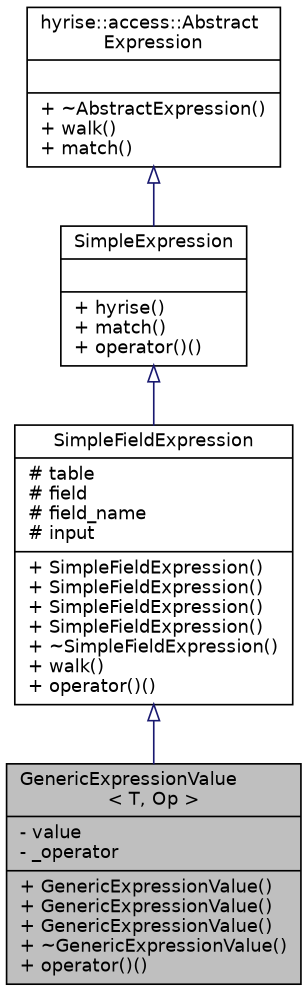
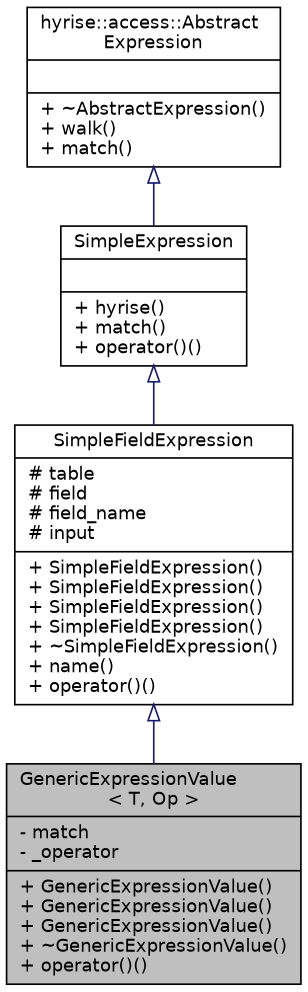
  digraph {
    node [color=black fillcolor=white fontname=Helvetica fontsize=11 shape=record style=filled]
    edge [arrowtail=onormal color=midnightblue dir=back fontname=Helvetica fontsize=11 labelfontname=Helvetica labelfontsize=11 style=solid]
-   n1 [fillcolor=grey75 fontcolor=black height=0.2 label="{GenericExpressionValue\l\< T, Op \>\n|- value\l- _operator\l|+ GenericExpressionValue()\l+ GenericExpressionValue()\l+ GenericExpressionValue()\l+ ~GenericExpressionValue()\l+ operator()()\l}" width=0.4]
-   n2 [height=0.2 label="{SimpleFieldExpression\n|# table\l# field\l# field_name\l# input\l|+ SimpleFieldExpression()\l+ SimpleFieldExpression()\l+ SimpleFieldExpression()\l+ SimpleFieldExpression()\l+ ~SimpleFieldExpression()\l+ walk()\l+ operator()()\l}" width=0.4]
+   n1 [fillcolor=grey75 fontcolor=black height=0.2 label="{GenericExpressionValue\l\< T, Op \>\n|- match\l- _operator\l|+ GenericExpressionValue()\l+ GenericExpressionValue()\l+ GenericExpressionValue()\l+ ~GenericExpressionValue()\l+ operator()()\l}" width=0.4]
+   n2 [height=0.2 label="{SimpleFieldExpression\n|# table\l# field\l# field_name\l# input\l|+ SimpleFieldExpression()\l+ SimpleFieldExpression()\l+ SimpleFieldExpression()\l+ SimpleFieldExpression()\l+ ~SimpleFieldExpression()\l+ name()\l+ operator()()\l}" width=0.4]
    n3 [height=0.2 label="{SimpleExpression\n||+ hyrise()\l+ match()\l+ operator()()\l}" width=0.4]
    n4 [height=0.2 label="{hyrise::access::Abstract\lExpression\n||+ ~AbstractExpression()\l+ walk()\l+ match()\l}" width=0.4]
    n2 -> n1
    n3 -> n2
    n4 -> n3
  }
